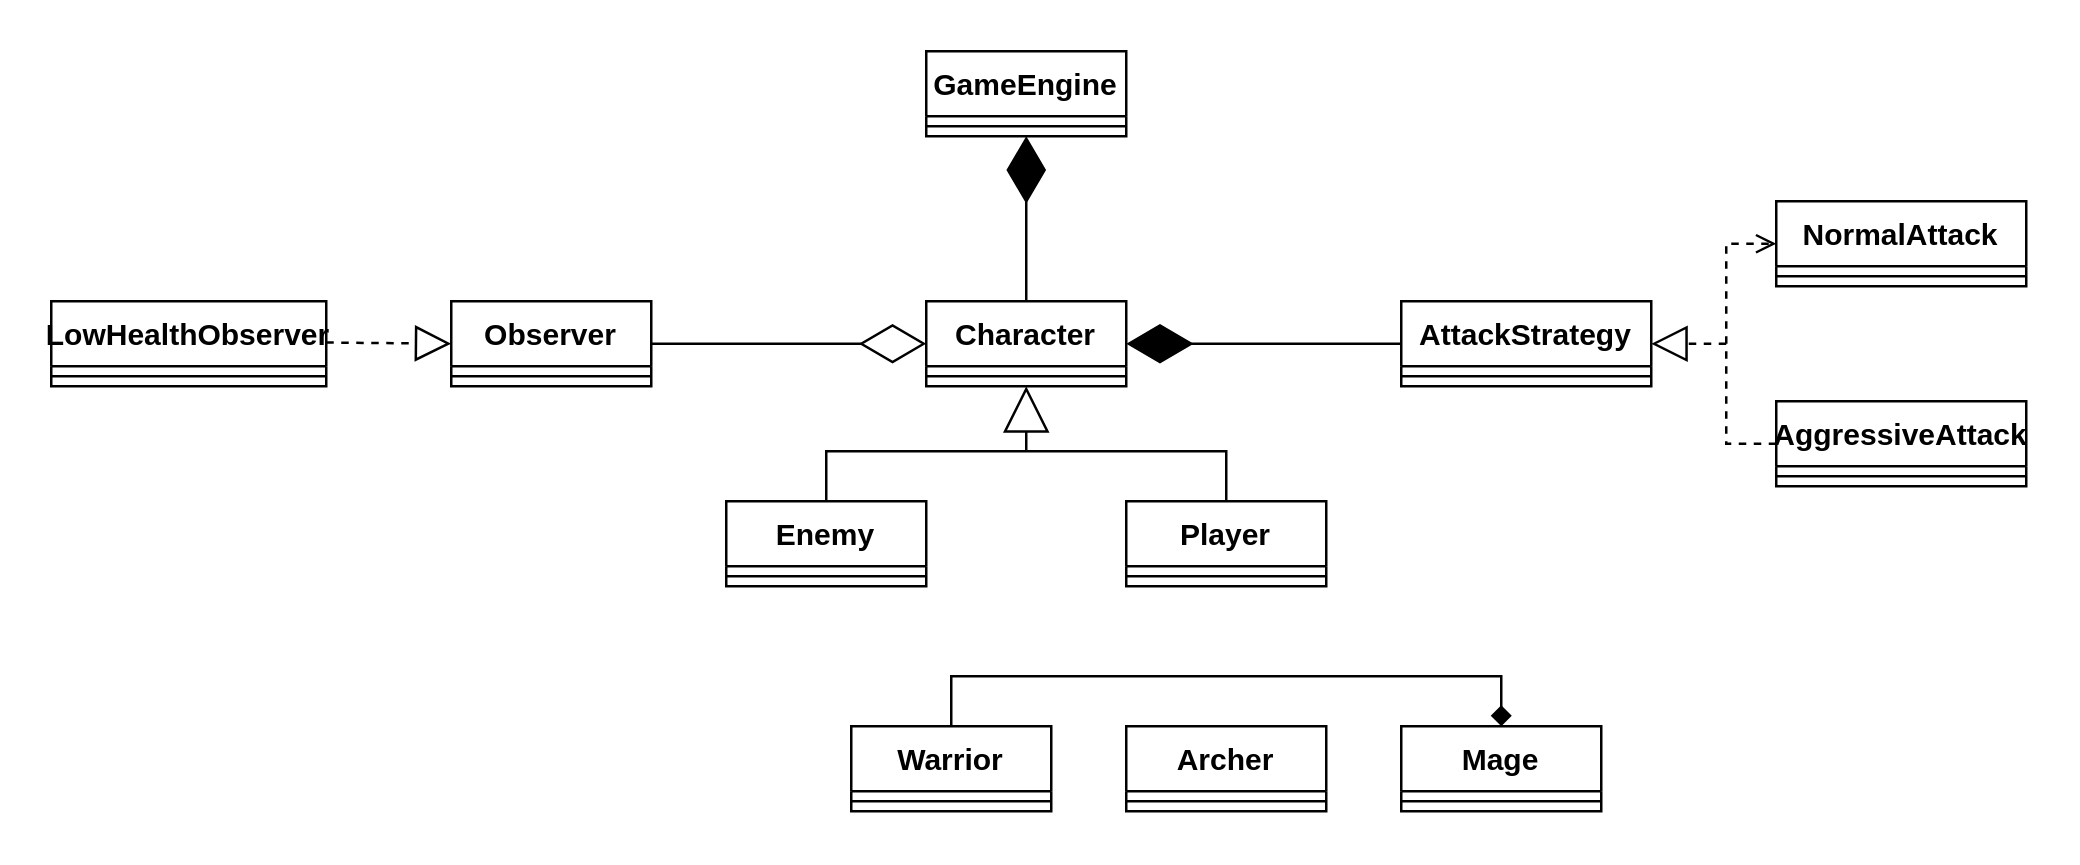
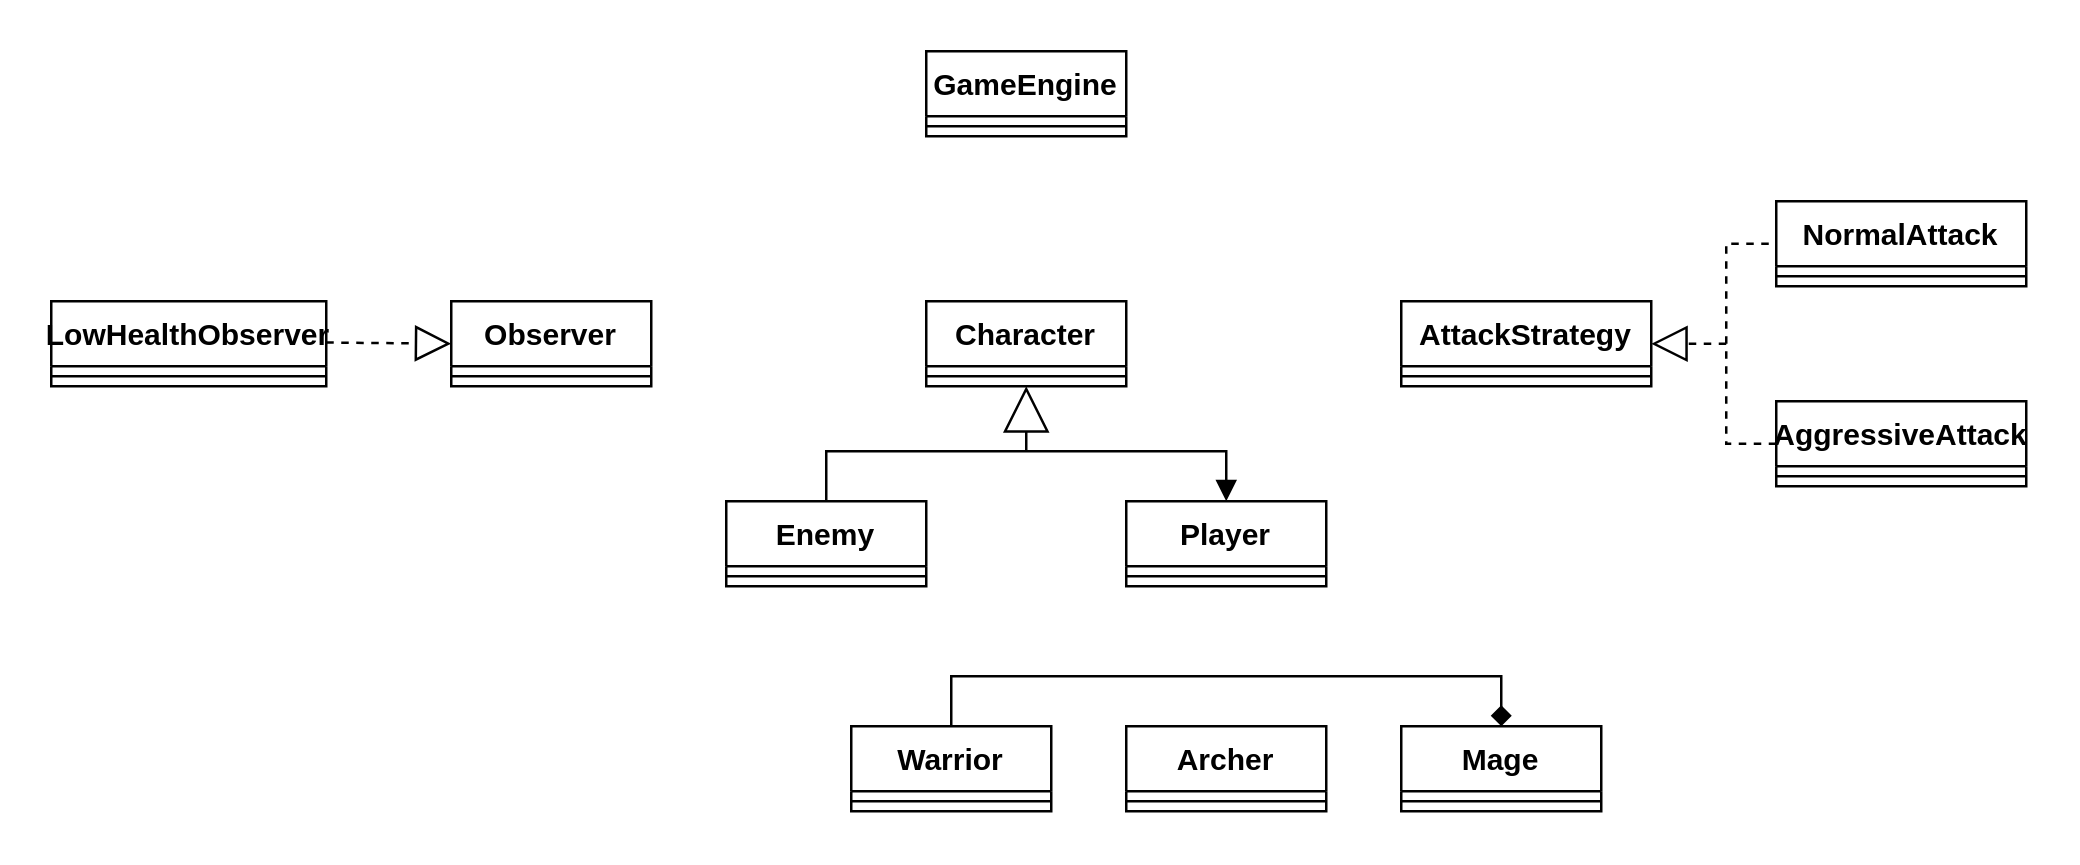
  <mxCell id="0" />
  <mxCell id="1" parent="0" />
  <mxCell id="2" value="GameEngine" style="swimlane;fontStyle=1;align=center;verticalAlign=top;childLayout=stackLayout;horizontal=1;startSize=26;horizontalStack=0;resizeParent=1;resizeParentMax=0;resizeLast=0;collapsible=1;marginBottom=0;whiteSpace=wrap;html=1;" vertex="1" parent="1"><mxGeometry x="370" y="20" width="80" height="34" as="geometry" /></mxCell>
  <mxCell id="3" value="" style="line;strokeWidth=1;fillColor=none;align=left;verticalAlign=middle;spacingTop=-1;spacingLeft=3;spacingRight=3;rotatable=0;labelPosition=right;points=[];portConstraint=eastwest;strokeColor=inherit;" vertex="1" parent="2"><mxGeometry y="26" width="80" height="8" as="geometry" /></mxCell>
  <mxCell id="4" value="Character" style="swimlane;fontStyle=1;align=center;verticalAlign=top;childLayout=stackLayout;horizontal=1;startSize=26;horizontalStack=0;resizeParent=1;resizeParentMax=0;resizeLast=0;collapsible=1;marginBottom=0;whiteSpace=wrap;html=1;" vertex="1" parent="1"><mxGeometry x="370" y="120" width="80" height="34" as="geometry" /></mxCell>
  <mxCell id="5" value="" style="line;strokeWidth=1;fillColor=none;align=left;verticalAlign=middle;spacingTop=-1;spacingLeft=3;spacingRight=3;rotatable=0;labelPosition=right;points=[];portConstraint=eastwest;strokeColor=inherit;" vertex="1" parent="4"><mxGeometry y="26" width="80" height="8" as="geometry" /></mxCell>
  <mxCell id="6" value="Enemy" style="swimlane;fontStyle=1;align=center;verticalAlign=top;childLayout=stackLayout;horizontal=1;startSize=26;horizontalStack=0;resizeParent=1;resizeParentMax=0;resizeLast=0;collapsible=1;marginBottom=0;whiteSpace=wrap;html=1;" vertex="1" parent="1"><mxGeometry x="290" y="200" width="80" height="34" as="geometry" /></mxCell>
  <mxCell id="7" value="" style="line;strokeWidth=1;fillColor=none;align=left;verticalAlign=middle;spacingTop=-1;spacingLeft=3;spacingRight=3;rotatable=0;labelPosition=right;points=[];portConstraint=eastwest;strokeColor=inherit;" vertex="1" parent="6"><mxGeometry y="26" width="80" height="8" as="geometry" /></mxCell>
  <mxCell id="8" value="Player" style="swimlane;fontStyle=1;align=center;verticalAlign=top;childLayout=stackLayout;horizontal=1;startSize=26;horizontalStack=0;resizeParent=1;resizeParentMax=0;resizeLast=0;collapsible=1;marginBottom=0;whiteSpace=wrap;html=1;" vertex="1" parent="1"><mxGeometry x="450" y="200" width="80" height="34" as="geometry" /></mxCell>
  <mxCell id="9" value="" style="line;strokeWidth=1;fillColor=none;align=left;verticalAlign=middle;spacingTop=-1;spacingLeft=3;spacingRight=3;rotatable=0;labelPosition=right;points=[];portConstraint=eastwest;strokeColor=inherit;" vertex="1" parent="8"><mxGeometry y="26" width="80" height="8" as="geometry" /></mxCell>
- <mxCell id="10" value="" style="endArrow=none;html=1;rounded=0;entryX=0.5;entryY=0;entryDx=0;entryDy=0;exitX=0.5;exitY=0;exitDx=0;exitDy=0;" edge="1" parent="1" source="6" target="8"><mxGeometry width="50" height="50" relative="1" as="geometry"><mxPoint x="330" y="200" as="sourcePoint" /><mxPoint x="380" y="150" as="targetPoint" /><Array as="points"><mxPoint x="330" y="180" /><mxPoint x="490" y="180" /></Array></mxGeometry></mxCell>
+ <mxCell id="10" value="" style="endArrow=block;html=1;rounded=0;entryX=0.5;entryY=0;entryDx=0;entryDy=0;exitX=0.5;exitY=0;exitDx=0;exitDy=0;" edge="1" parent="1" source="6" target="8"><mxGeometry width="50" height="50" relative="1" as="geometry"><mxPoint x="330" y="200" as="sourcePoint" /><mxPoint x="380" y="150" as="targetPoint" /><Array as="points"><mxPoint x="330" y="180" /><mxPoint x="490" y="180" /></Array></mxGeometry></mxCell>
  <mxCell id="11" value="" style="endArrow=block;endSize=16;endFill=0;html=1;rounded=0;entryX=0.5;entryY=1;entryDx=0;entryDy=0;" edge="1" parent="1" target="4"><mxGeometry width="160" relative="1" as="geometry"><mxPoint x="410" y="180" as="sourcePoint" /><mxPoint x="590" y="154" as="targetPoint" /></mxGeometry></mxCell>
  <mxCell id="12" value="Archer" style="swimlane;fontStyle=1;align=center;verticalAlign=top;childLayout=stackLayout;horizontal=1;startSize=26;horizontalStack=0;resizeParent=1;resizeParentMax=0;resizeLast=0;collapsible=1;marginBottom=0;whiteSpace=wrap;html=1;" vertex="1" parent="1"><mxGeometry x="450" y="290" width="80" height="34" as="geometry" /></mxCell>
  <mxCell id="13" value="" style="line;strokeWidth=1;fillColor=none;align=left;verticalAlign=middle;spacingTop=-1;spacingLeft=3;spacingRight=3;rotatable=0;labelPosition=right;points=[];portConstraint=eastwest;strokeColor=inherit;" vertex="1" parent="12"><mxGeometry y="26" width="80" height="8" as="geometry" /></mxCell>
  <mxCell id="14" value="Warrior" style="swimlane;fontStyle=1;align=center;verticalAlign=top;childLayout=stackLayout;horizontal=1;startSize=26;horizontalStack=0;resizeParent=1;resizeParentMax=0;resizeLast=0;collapsible=1;marginBottom=0;whiteSpace=wrap;html=1;" vertex="1" parent="1"><mxGeometry x="340" y="290" width="80" height="34" as="geometry" /></mxCell>
  <mxCell id="15" value="" style="line;strokeWidth=1;fillColor=none;align=left;verticalAlign=middle;spacingTop=-1;spacingLeft=3;spacingRight=3;rotatable=0;labelPosition=right;points=[];portConstraint=eastwest;strokeColor=inherit;" vertex="1" parent="14"><mxGeometry y="26" width="80" height="8" as="geometry" /></mxCell>
  <mxCell id="16" value="Mage" style="swimlane;fontStyle=1;align=center;verticalAlign=top;childLayout=stackLayout;horizontal=1;startSize=26;horizontalStack=0;resizeParent=1;resizeParentMax=0;resizeLast=0;collapsible=1;marginBottom=0;whiteSpace=wrap;html=1;" vertex="1" parent="1"><mxGeometry x="560" y="290" width="80" height="34" as="geometry" /></mxCell>
  <mxCell id="17" value="" style="line;strokeWidth=1;fillColor=none;align=left;verticalAlign=middle;spacingTop=-1;spacingLeft=3;spacingRight=3;rotatable=0;labelPosition=right;points=[];portConstraint=eastwest;strokeColor=inherit;" vertex="1" parent="16"><mxGeometry y="26" width="80" height="8" as="geometry" /></mxCell>
  <mxCell id="18" value="" style="endArrow=diamond;html=1;rounded=0;entryX=0.5;entryY=0;entryDx=0;entryDy=0;exitX=0.5;exitY=0;exitDx=0;exitDy=0;" edge="1" parent="1" source="14" target="16"><mxGeometry width="50" height="50" relative="1" as="geometry"><mxPoint x="380" y="290" as="sourcePoint" /><mxPoint x="540" y="290" as="targetPoint" /><Array as="points"><mxPoint x="380" y="270" /><mxPoint x="600" y="270" /></Array></mxGeometry></mxCell>
- <mxCell id="19" value="" style="endArrow=diamondThin;endFill=1;endSize=24;html=1;rounded=0;exitX=0.5;exitY=0;exitDx=0;exitDy=0;entryX=0.5;entryY=1;entryDx=0;entryDy=0;" edge="1" parent="1" source="4" target="2"><mxGeometry width="160" relative="1" as="geometry"><mxPoint x="360" y="140" as="sourcePoint" /><mxPoint x="520" y="140" as="targetPoint" /></mxGeometry></mxCell>
  <mxCell id="20" value="AttackStrategy" style="swimlane;fontStyle=1;align=center;verticalAlign=top;childLayout=stackLayout;horizontal=1;startSize=26;horizontalStack=0;resizeParent=1;resizeParentMax=0;resizeLast=0;collapsible=1;marginBottom=0;whiteSpace=wrap;html=1;" vertex="1" parent="1"><mxGeometry x="560" y="120" width="100" height="34" as="geometry" /></mxCell>
  <mxCell id="21" value="" style="line;strokeWidth=1;fillColor=none;align=left;verticalAlign=middle;spacingTop=-1;spacingLeft=3;spacingRight=3;rotatable=0;labelPosition=right;points=[];portConstraint=eastwest;strokeColor=inherit;" vertex="1" parent="20"><mxGeometry y="26" width="100" height="8" as="geometry" /></mxCell>
  <mxCell id="22" value="NormalAttack" style="swimlane;fontStyle=1;align=center;verticalAlign=top;childLayout=stackLayout;horizontal=1;startSize=26;horizontalStack=0;resizeParent=1;resizeParentMax=0;resizeLast=0;collapsible=1;marginBottom=0;whiteSpace=wrap;html=1;" vertex="1" parent="1"><mxGeometry x="710" y="80" width="100" height="34" as="geometry" /></mxCell>
  <mxCell id="23" value="" style="line;strokeWidth=1;fillColor=none;align=left;verticalAlign=middle;spacingTop=-1;spacingLeft=3;spacingRight=3;rotatable=0;labelPosition=right;points=[];portConstraint=eastwest;strokeColor=inherit;" vertex="1" parent="22"><mxGeometry y="26" width="100" height="8" as="geometry" /></mxCell>
  <mxCell id="24" value="AggressiveAttack" style="swimlane;fontStyle=1;align=center;verticalAlign=top;childLayout=stackLayout;horizontal=1;startSize=26;horizontalStack=0;resizeParent=1;resizeParentMax=0;resizeLast=0;collapsible=1;marginBottom=0;whiteSpace=wrap;html=1;" vertex="1" parent="1"><mxGeometry x="710" y="160" width="100" height="34" as="geometry" /></mxCell>
  <mxCell id="25" value="" style="line;strokeWidth=1;fillColor=none;align=left;verticalAlign=middle;spacingTop=-1;spacingLeft=3;spacingRight=3;rotatable=0;labelPosition=right;points=[];portConstraint=eastwest;strokeColor=inherit;" vertex="1" parent="24"><mxGeometry y="26" width="100" height="8" as="geometry" /></mxCell>
- <mxCell id="26" value="" style="endArrow=diamondThin;endFill=1;endSize=24;html=1;rounded=0;exitX=0;exitY=0.5;exitDx=0;exitDy=0;entryX=1;entryY=0.5;entryDx=0;entryDy=0;" edge="1" parent="1" source="20" target="4"><mxGeometry width="160" relative="1" as="geometry"><mxPoint x="559" y="136" as="sourcePoint" /><mxPoint x="559" y="70" as="targetPoint" /></mxGeometry></mxCell>
  <mxCell id="27" value="Observer" style="swimlane;fontStyle=1;align=center;verticalAlign=top;childLayout=stackLayout;horizontal=1;startSize=26;horizontalStack=0;resizeParent=1;resizeParentMax=0;resizeLast=0;collapsible=1;marginBottom=0;whiteSpace=wrap;html=1;" vertex="1" parent="1"><mxGeometry x="180" y="120" width="80" height="34" as="geometry" /></mxCell>
  <mxCell id="28" value="" style="line;strokeWidth=1;fillColor=none;align=left;verticalAlign=middle;spacingTop=-1;spacingLeft=3;spacingRight=3;rotatable=0;labelPosition=right;points=[];portConstraint=eastwest;strokeColor=inherit;" vertex="1" parent="27"><mxGeometry y="26" width="80" height="8" as="geometry" /></mxCell>
- <mxCell id="29" value="" style="endArrow=diamondThin;endFill=0;endSize=24;html=1;rounded=0;exitX=1;exitY=0.5;exitDx=0;exitDy=0;entryX=0;entryY=0.5;entryDx=0;entryDy=0;" edge="1" parent="1" source="27" target="4"><mxGeometry width="160" relative="1" as="geometry"><mxPoint x="200" y="210" as="sourcePoint" /><mxPoint x="360" y="210" as="targetPoint" /></mxGeometry></mxCell>
  <mxCell id="30" value="LowHealthObserver" style="swimlane;fontStyle=1;align=center;verticalAlign=top;childLayout=stackLayout;horizontal=1;startSize=26;horizontalStack=0;resizeParent=1;resizeParentMax=0;resizeLast=0;collapsible=1;marginBottom=0;whiteSpace=wrap;html=1;" vertex="1" parent="1"><mxGeometry x="20" y="120" width="110" height="34" as="geometry" /></mxCell>
  <mxCell id="31" value="" style="line;strokeWidth=1;fillColor=none;align=left;verticalAlign=middle;spacingTop=-1;spacingLeft=3;spacingRight=3;rotatable=0;labelPosition=right;points=[];portConstraint=eastwest;strokeColor=inherit;" vertex="1" parent="30"><mxGeometry y="26" width="110" height="8" as="geometry" /></mxCell>
  <mxCell id="32" value="" style="endArrow=block;dashed=1;endFill=0;endSize=12;html=1;rounded=0;" edge="1" parent="1"><mxGeometry width="160" relative="1" as="geometry"><mxPoint x="130" y="136.5" as="sourcePoint" /><mxPoint x="180" y="137" as="targetPoint" /></mxGeometry></mxCell>
  <mxCell id="33" value="" style="endArrow=block;dashed=1;endFill=0;endSize=12;html=1;rounded=0;entryX=1;entryY=0.5;entryDx=0;entryDy=0;" edge="1" parent="1" target="20"><mxGeometry width="160" relative="1" as="geometry"><mxPoint x="690" y="137" as="sourcePoint" /><mxPoint x="220" y="140.5" as="targetPoint" /></mxGeometry></mxCell>
- <mxCell id="34" value="" style="endArrow=open;dashed=1;html=1;rounded=0;entryX=0;entryY=0.5;entryDx=0;entryDy=0;exitX=0;exitY=0.5;exitDx=0;exitDy=0;" edge="1" parent="1" source="24" target="22"><mxGeometry width="50" height="50" relative="1" as="geometry"><mxPoint x="640" y="135" as="sourcePoint" /><mxPoint x="690" y="85" as="targetPoint" /><Array as="points"><mxPoint x="690" y="177" /><mxPoint x="690" y="97" /></Array></mxGeometry></mxCell>
+ <mxCell id="34" value="" style="endArrow=none;dashed=1;html=1;rounded=0;entryX=0;entryY=0.5;entryDx=0;entryDy=0;exitX=0;exitY=0.5;exitDx=0;exitDy=0;" edge="1" parent="1" source="24" target="22"><mxGeometry width="50" height="50" relative="1" as="geometry"><mxPoint x="640" y="135" as="sourcePoint" /><mxPoint x="690" y="85" as="targetPoint" /><Array as="points"><mxPoint x="690" y="177" /><mxPoint x="690" y="97" /></Array></mxGeometry></mxCell>
